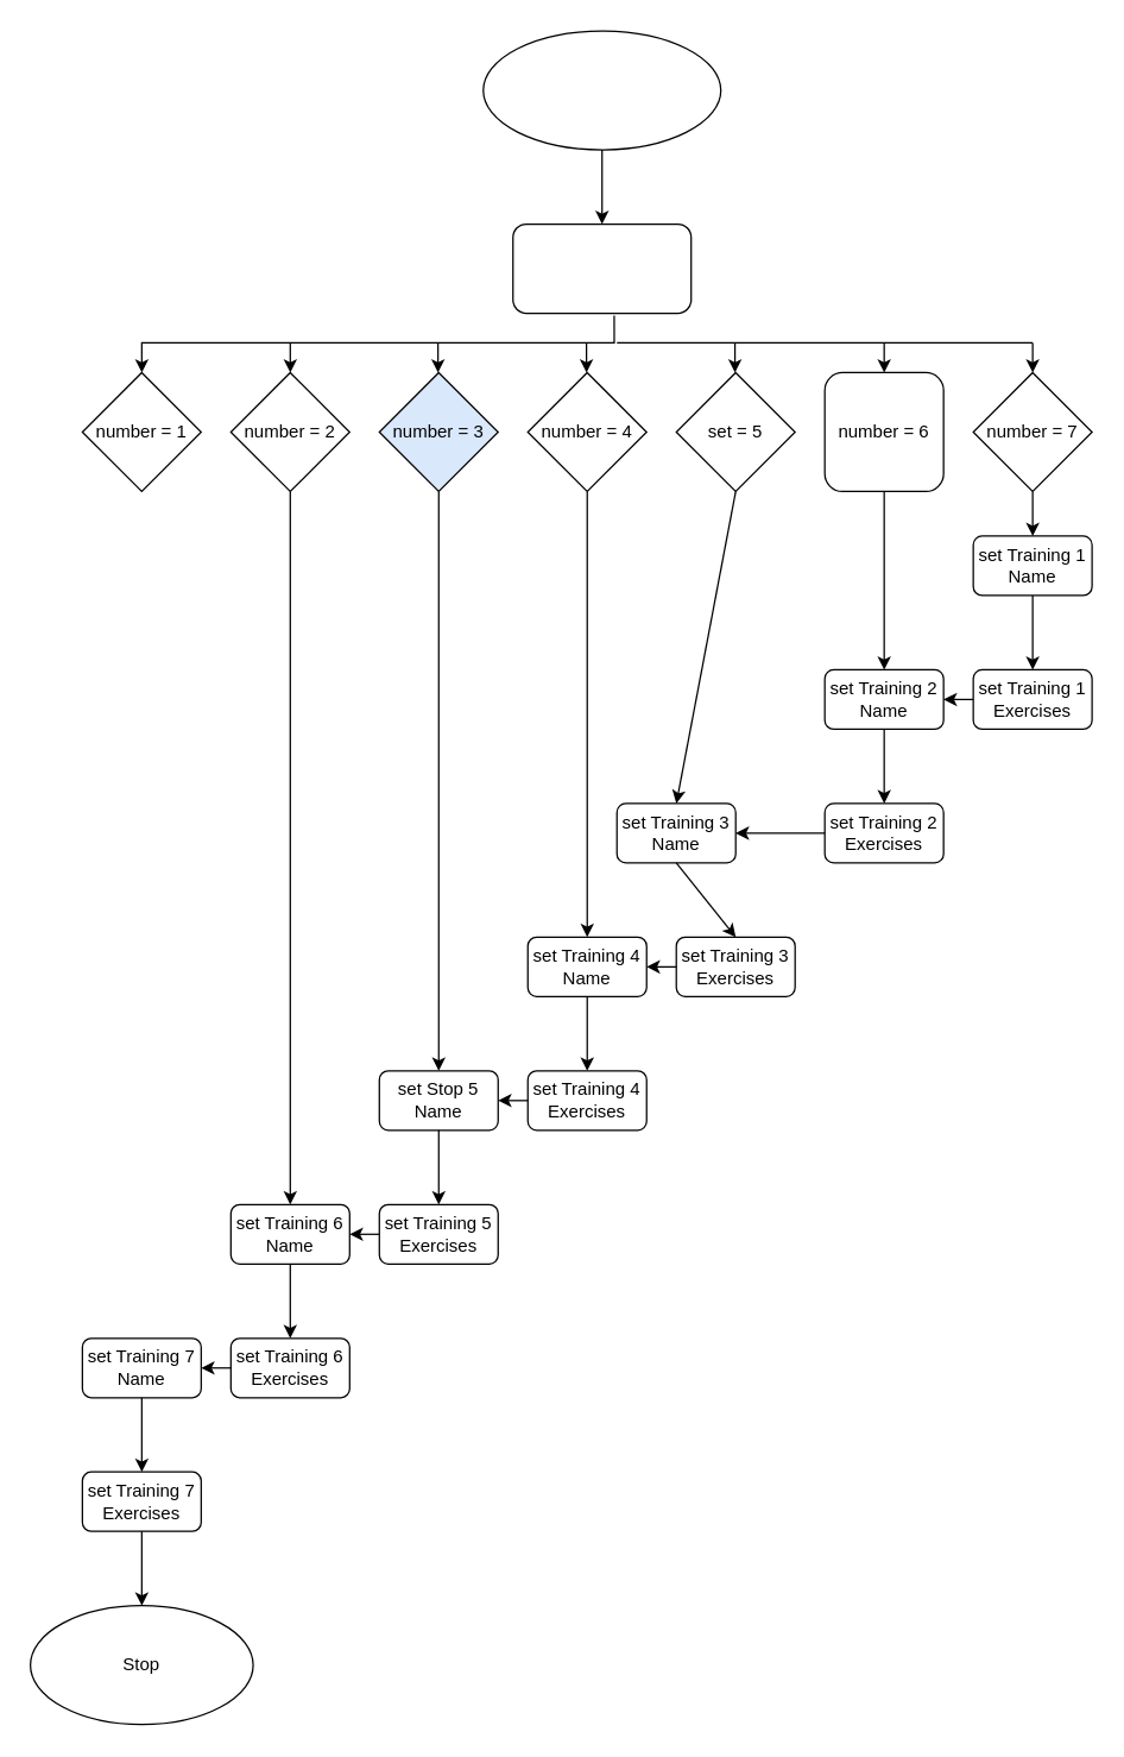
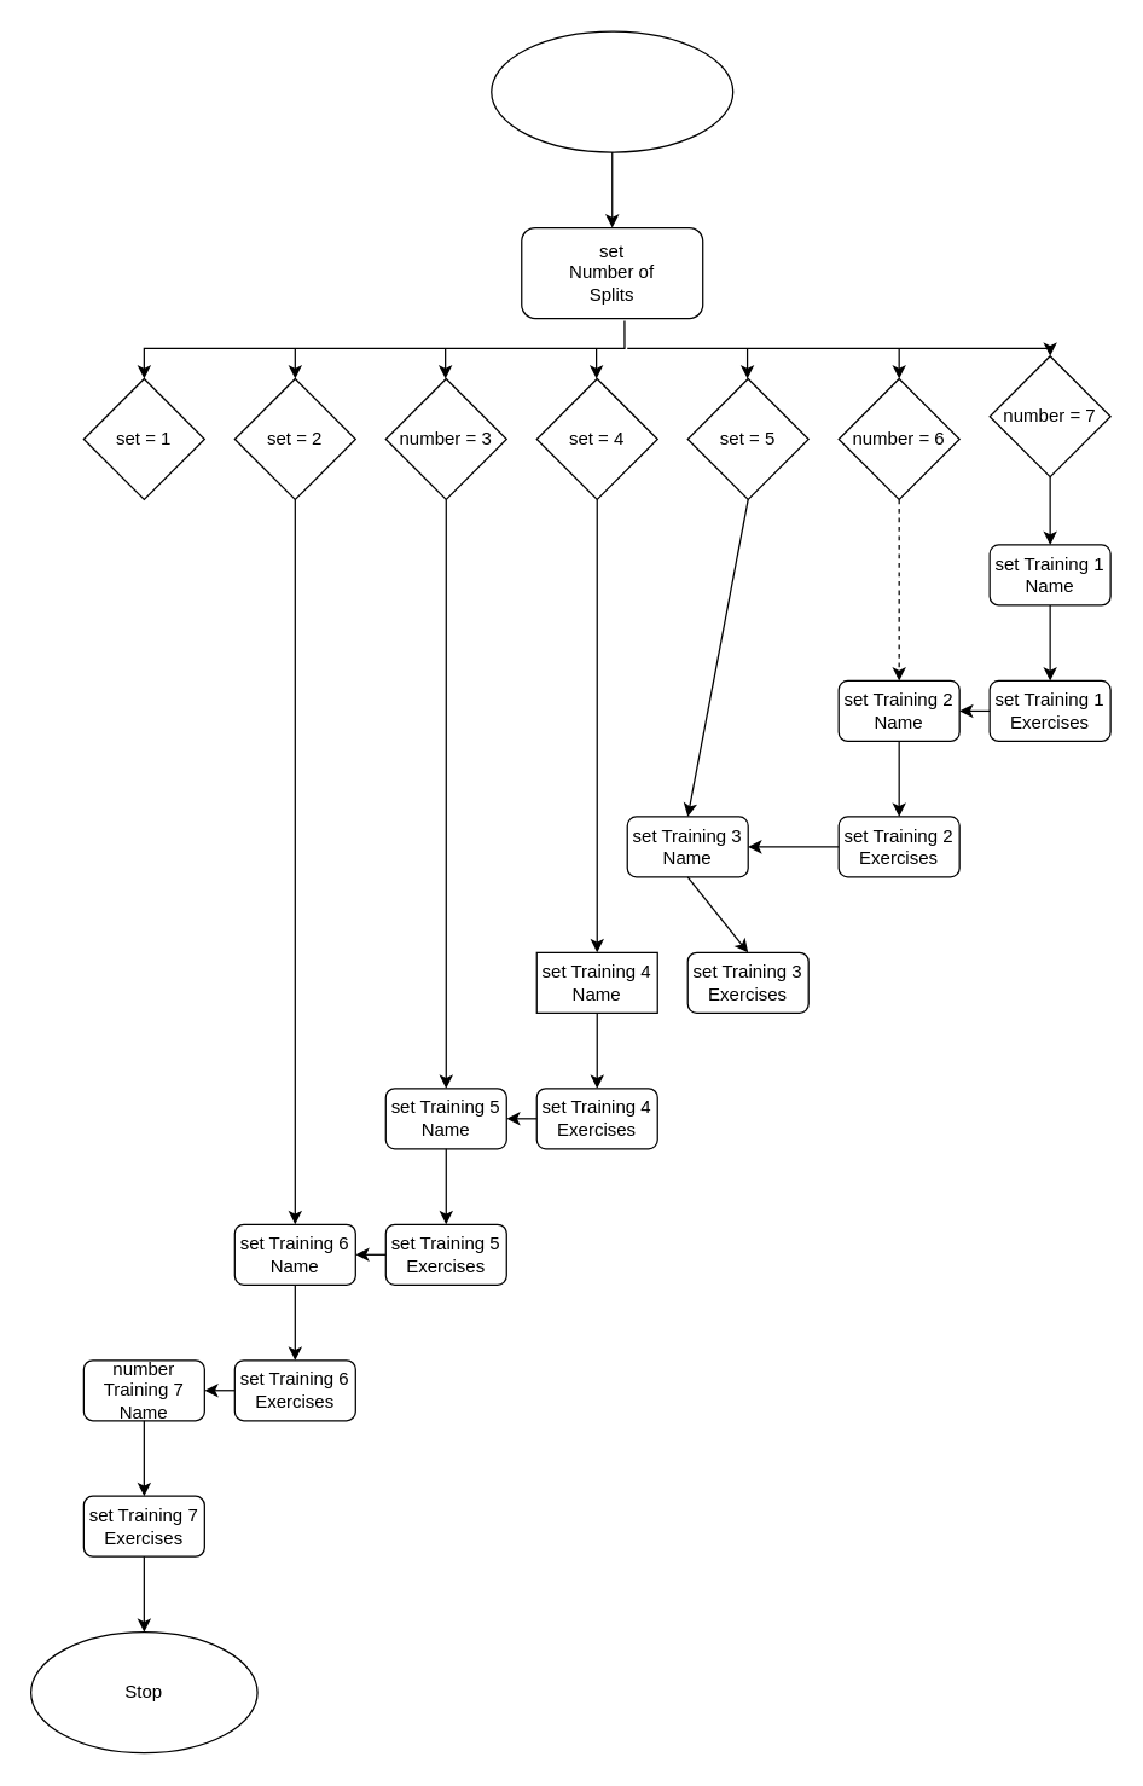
  <mxCell id="0" />
  <mxCell id="1" parent="0" />
  <mxCell id="2" value="" style="ellipse;whiteSpace=wrap;html=1;" vertex="1" parent="1"><mxGeometry x="325" y="20" width="160" height="80" as="geometry" /></mxCell>
  <mxCell id="3" value="" style="endArrow=classic;html=1;rounded=0;exitX=0.5;exitY=1;exitDx=0;exitDy=0;" edge="1" parent="1" source="2"><mxGeometry width="50" height="50" relative="1" as="geometry"><mxPoint x="395" y="440" as="sourcePoint" /><mxPoint x="405" y="150" as="targetPoint" /></mxGeometry></mxCell>
  <mxCell id="4" style="edgeStyle=orthogonalEdgeStyle;rounded=0;orthogonalLoop=1;jettySize=auto;html=1;entryX=0.5;entryY=0;entryDx=0;entryDy=0;exitX=0.568;exitY=1.026;exitDx=0;exitDy=0;exitPerimeter=0;" edge="1" parent="1" source="5" target="7"><mxGeometry relative="1" as="geometry"><mxPoint x="695" y="230" as="sourcePoint" /><Array as="points"><mxPoint x="413" y="230" /><mxPoint x="95" y="230" /></Array></mxGeometry></mxCell>
  <mxCell id="5" value="" style="rounded=1;whiteSpace=wrap;html=1;" vertex="1" parent="1"><mxGeometry x="345" y="150" width="120" height="60" as="geometry" /></mxCell>
- <mxCell id="7" value="number = 1" style="rhombus;whiteSpace=wrap;html=1;" vertex="1" parent="1"><mxGeometry x="55" y="250" width="80" height="80" as="geometry" /></mxCell>
- <mxCell id="8" value="number = 2" style="rhombus;whiteSpace=wrap;html=1;" vertex="1" parent="1"><mxGeometry x="155" y="250" width="80" height="80" as="geometry" /></mxCell>
- <mxCell id="9" value="number = 3" style="rhombus;whiteSpace=wrap;html=1;fillColor=#dae8fc;" vertex="1" parent="1"><mxGeometry x="255" y="250" width="80" height="80" as="geometry" /></mxCell>
- <mxCell id="10" value="number = 4" style="rhombus;whiteSpace=wrap;html=1;" vertex="1" parent="1"><mxGeometry x="355" y="250" width="80" height="80" as="geometry" /></mxCell>
- <mxCell id="11" value="number = 6" style="whiteSpace=wrap;html=1;rounded=1;" vertex="1" parent="1"><mxGeometry x="555" y="250" width="80" height="80" as="geometry" /></mxCell>
- <mxCell id="12" value="number = 7" style="rhombus;whiteSpace=wrap;html=1;" vertex="1" parent="1"><mxGeometry x="655" y="250" width="80" height="80" as="geometry" /></mxCell>
+ <mxCell id="6" value="set Number of Splits" style="text;html=1;align=center;verticalAlign=middle;whiteSpace=wrap;rounded=0;" vertex="1" parent="1"><mxGeometry x="375" y="165" width="60" height="30" as="geometry" /></mxCell>
+ <mxCell id="7" value="set = 1" style="rhombus;whiteSpace=wrap;html=1;" vertex="1" parent="1"><mxGeometry x="55" y="250" width="80" height="80" as="geometry" /></mxCell>
+ <mxCell id="8" value="set = 2" style="rhombus;whiteSpace=wrap;html=1;" vertex="1" parent="1"><mxGeometry x="155" y="250" width="80" height="80" as="geometry" /></mxCell>
+ <mxCell id="9" value="number = 3" style="rhombus;whiteSpace=wrap;html=1;" vertex="1" parent="1"><mxGeometry x="255" y="250" width="80" height="80" as="geometry" /></mxCell>
+ <mxCell id="10" value="set = 4" style="rhombus;whiteSpace=wrap;html=1;" vertex="1" parent="1"><mxGeometry x="355" y="250" width="80" height="80" as="geometry" /></mxCell>
+ <mxCell id="11" value="number = 6" style="rhombus;whiteSpace=wrap;html=1;" vertex="1" parent="1"><mxGeometry x="555" y="250" width="80" height="80" as="geometry" /></mxCell>
+ <mxCell id="12" value="number = 7" style="rhombus;whiteSpace=wrap;html=1;" vertex="1" parent="1"><mxGeometry x="655" y="235" width="80" height="80" as="geometry" /></mxCell>
  <mxCell id="13" value="" style="endArrow=classic;html=1;rounded=0;entryX=0.5;entryY=0;entryDx=0;entryDy=0;" edge="1" parent="1" target="8"><mxGeometry width="50" height="50" relative="1" as="geometry"><mxPoint x="195" y="230" as="sourcePoint" /><mxPoint x="445" y="390" as="targetPoint" /></mxGeometry></mxCell>
  <mxCell id="14" value="" style="endArrow=classic;html=1;rounded=0;entryX=0.5;entryY=0;entryDx=0;entryDy=0;" edge="1" parent="1"><mxGeometry width="50" height="50" relative="1" as="geometry"><mxPoint x="494.5" y="230" as="sourcePoint" /><mxPoint x="494.5" y="250" as="targetPoint" /></mxGeometry></mxCell>
  <mxCell id="15" value="" style="endArrow=classic;html=1;rounded=0;entryX=0.5;entryY=0;entryDx=0;entryDy=0;" edge="1" parent="1"><mxGeometry width="50" height="50" relative="1" as="geometry"><mxPoint x="294.5" y="230" as="sourcePoint" /><mxPoint x="294.5" y="250" as="targetPoint" /></mxGeometry></mxCell>
  <mxCell id="16" value="" style="endArrow=classic;html=1;rounded=0;entryX=0.5;entryY=0;entryDx=0;entryDy=0;" edge="1" parent="1"><mxGeometry width="50" height="50" relative="1" as="geometry"><mxPoint x="394.5" y="230" as="sourcePoint" /><mxPoint x="394.5" y="250" as="targetPoint" /></mxGeometry></mxCell>
  <mxCell id="17" value="" style="endArrow=classic;html=1;rounded=0;entryX=0.5;entryY=0;entryDx=0;entryDy=0;" edge="1" parent="1" source="19"><mxGeometry width="50" height="50" relative="1" as="geometry"><mxPoint x="514.5" y="250" as="sourcePoint" /><mxPoint x="514.5" y="270" as="targetPoint" /></mxGeometry></mxCell>
  <mxCell id="18" value="" style="endArrow=classic;html=1;rounded=0;entryX=0.5;entryY=0;entryDx=0;entryDy=0;" edge="1" parent="1" target="11"><mxGeometry width="50" height="50" relative="1" as="geometry"><mxPoint x="595" y="230" as="sourcePoint" /><mxPoint x="514.5" y="270" as="targetPoint" /></mxGeometry></mxCell>
  <mxCell id="19" value="set = 5" style="rhombus;whiteSpace=wrap;html=1;" vertex="1" parent="1"><mxGeometry x="455" y="250" width="80" height="80" as="geometry" /></mxCell>
  <mxCell id="20" value="" style="endArrow=classic;html=1;rounded=0;entryX=0.5;entryY=0;entryDx=0;entryDy=0;" edge="1" parent="1" target="12"><mxGeometry width="50" height="50" relative="1" as="geometry"><mxPoint x="695" y="230" as="sourcePoint" /><mxPoint x="445" y="390" as="targetPoint" /></mxGeometry></mxCell>
  <mxCell id="21" value="" style="endArrow=none;html=1;rounded=0;" edge="1" parent="1"><mxGeometry width="50" height="50" relative="1" as="geometry"><mxPoint x="415" y="230" as="sourcePoint" /><mxPoint x="695" y="230" as="targetPoint" /></mxGeometry></mxCell>
- <mxCell id="22" value="set Training 7 Name" style="rounded=1;whiteSpace=wrap;html=1;" vertex="1" parent="1"><mxGeometry x="55" y="900" width="80" height="40" as="geometry" /></mxCell>
+ <mxCell id="22" value="number Training 7 Name" style="rounded=1;whiteSpace=wrap;html=1;" vertex="1" parent="1"><mxGeometry x="55" y="900" width="80" height="40" as="geometry" /></mxCell>
  <mxCell id="23" value="" style="endArrow=classic;html=1;rounded=0;exitX=0.5;exitY=1;exitDx=0;exitDy=0;" edge="1" parent="1" source="22"><mxGeometry width="50" height="50" relative="1" as="geometry"><mxPoint x="395" y="980" as="sourcePoint" /><mxPoint x="95" y="990" as="targetPoint" /></mxGeometry></mxCell>
  <mxCell id="24" value="set Training 7 Exercises" style="rounded=1;whiteSpace=wrap;html=1;" vertex="1" parent="1"><mxGeometry x="55" y="990" width="80" height="40" as="geometry" /></mxCell>
  <mxCell id="25" value="set Training 1 Name" style="rounded=1;whiteSpace=wrap;html=1;" vertex="1" parent="1"><mxGeometry x="655" y="360" width="80" height="40" as="geometry" /></mxCell>
  <mxCell id="26" value="" style="endArrow=classic;html=1;rounded=0;exitX=0.5;exitY=1;exitDx=0;exitDy=0;" edge="1" parent="1" source="25"><mxGeometry width="50" height="50" relative="1" as="geometry"><mxPoint x="995" y="440" as="sourcePoint" /><mxPoint x="695" y="450" as="targetPoint" /></mxGeometry></mxCell>
  <mxCell id="27" value="set Training 1 Exercises" style="rounded=1;whiteSpace=wrap;html=1;" vertex="1" parent="1"><mxGeometry x="655" y="450" width="80" height="40" as="geometry" /></mxCell>
  <mxCell id="28" value="set Training 2 Name" style="rounded=1;whiteSpace=wrap;html=1;" vertex="1" parent="1"><mxGeometry x="555" y="450" width="80" height="40" as="geometry" /></mxCell>
  <mxCell id="29" value="" style="endArrow=classic;html=1;rounded=0;exitX=0.5;exitY=1;exitDx=0;exitDy=0;" edge="1" parent="1" source="28"><mxGeometry width="50" height="50" relative="1" as="geometry"><mxPoint x="895" y="530" as="sourcePoint" /><mxPoint x="595" y="540" as="targetPoint" /></mxGeometry></mxCell>
  <mxCell id="30" value="set Training 2 Exercises" style="rounded=1;whiteSpace=wrap;html=1;" vertex="1" parent="1"><mxGeometry x="555" y="540" width="80" height="40" as="geometry" /></mxCell>
  <mxCell id="31" value="set Training 3 Name" style="rounded=1;whiteSpace=wrap;html=1;" vertex="1" parent="1"><mxGeometry x="415" y="540" width="80" height="40" as="geometry" /></mxCell>
  <mxCell id="32" value="" style="endArrow=classic;html=1;rounded=0;exitX=0.5;exitY=1;exitDx=0;exitDy=0;" edge="1" parent="1" source="31"><mxGeometry width="50" height="50" relative="1" as="geometry"><mxPoint x="795" y="620" as="sourcePoint" /><mxPoint x="495" y="630" as="targetPoint" /></mxGeometry></mxCell>
  <mxCell id="33" value="set Training 3 Exercises" style="rounded=1;whiteSpace=wrap;html=1;" vertex="1" parent="1"><mxGeometry x="455" y="630" width="80" height="40" as="geometry" /></mxCell>
- <mxCell id="34" value="set Training 4 Name" style="rounded=1;whiteSpace=wrap;html=1;" vertex="1" parent="1"><mxGeometry x="355" y="630" width="80" height="40" as="geometry" /></mxCell>
+ <mxCell id="34" value="set Training 4 Name" style="whiteSpace=wrap;html=1;rounded=0;" vertex="1" parent="1"><mxGeometry x="355" y="630" width="80" height="40" as="geometry" /></mxCell>
  <mxCell id="35" value="" style="endArrow=classic;html=1;rounded=0;exitX=0.5;exitY=1;exitDx=0;exitDy=0;" edge="1" parent="1" source="34"><mxGeometry width="50" height="50" relative="1" as="geometry"><mxPoint x="695" y="710" as="sourcePoint" /><mxPoint x="395" y="720" as="targetPoint" /></mxGeometry></mxCell>
  <mxCell id="36" value="set Training 4 Exercises" style="rounded=1;whiteSpace=wrap;html=1;" vertex="1" parent="1"><mxGeometry x="355" y="720" width="80" height="40" as="geometry" /></mxCell>
- <mxCell id="37" value="set Stop 5 Name" style="rounded=1;whiteSpace=wrap;html=1;" vertex="1" parent="1"><mxGeometry x="255" y="720" width="80" height="40" as="geometry" /></mxCell>
+ <mxCell id="37" value="set Training 5 Name" style="rounded=1;whiteSpace=wrap;html=1;" vertex="1" parent="1"><mxGeometry x="255" y="720" width="80" height="40" as="geometry" /></mxCell>
  <mxCell id="38" value="" style="endArrow=classic;html=1;rounded=0;exitX=0.5;exitY=1;exitDx=0;exitDy=0;" edge="1" parent="1" source="37"><mxGeometry width="50" height="50" relative="1" as="geometry"><mxPoint x="595" y="800" as="sourcePoint" /><mxPoint x="295" y="810" as="targetPoint" /></mxGeometry></mxCell>
  <mxCell id="39" value="set Training 5 Exercises" style="rounded=1;whiteSpace=wrap;html=1;" vertex="1" parent="1"><mxGeometry x="255" y="810" width="80" height="40" as="geometry" /></mxCell>
  <mxCell id="40" value="set Training 6 Name" style="rounded=1;whiteSpace=wrap;html=1;" vertex="1" parent="1"><mxGeometry x="155" y="810" width="80" height="40" as="geometry" /></mxCell>
  <mxCell id="41" value="" style="endArrow=classic;html=1;rounded=0;exitX=0.5;exitY=1;exitDx=0;exitDy=0;" edge="1" parent="1" source="40"><mxGeometry width="50" height="50" relative="1" as="geometry"><mxPoint x="495" y="890" as="sourcePoint" /><mxPoint x="195" y="900" as="targetPoint" /></mxGeometry></mxCell>
  <mxCell id="42" value="set Training 6 Exercises" style="rounded=1;whiteSpace=wrap;html=1;" vertex="1" parent="1"><mxGeometry x="155" y="900" width="80" height="40" as="geometry" /></mxCell>
  <mxCell id="43" value="" style="endArrow=classic;html=1;rounded=0;exitX=0.5;exitY=1;exitDx=0;exitDy=0;entryX=0.5;entryY=0;entryDx=0;entryDy=0;" edge="1" parent="1" source="10" target="34"><mxGeometry width="50" height="50" relative="1" as="geometry"><mxPoint x="385" y="690" as="sourcePoint" /><mxPoint x="435" y="640" as="targetPoint" /></mxGeometry></mxCell>
  <mxCell id="44" value="" style="endArrow=classic;html=1;rounded=0;exitX=0.5;exitY=1;exitDx=0;exitDy=0;entryX=0.5;entryY=0;entryDx=0;entryDy=0;" edge="1" parent="1" source="8" target="40"><mxGeometry width="50" height="50" relative="1" as="geometry"><mxPoint x="385" y="690" as="sourcePoint" /><mxPoint x="435" y="640" as="targetPoint" /></mxGeometry></mxCell>
  <mxCell id="45" value="" style="endArrow=classic;html=1;rounded=0;exitX=0.5;exitY=1;exitDx=0;exitDy=0;entryX=0.5;entryY=0;entryDx=0;entryDy=0;" edge="1" parent="1" source="9" target="37"><mxGeometry width="50" height="50" relative="1" as="geometry"><mxPoint x="385" y="690" as="sourcePoint" /><mxPoint x="435" y="640" as="targetPoint" /></mxGeometry></mxCell>
  <mxCell id="46" value="" style="endArrow=classic;html=1;rounded=0;exitX=0.5;exitY=1;exitDx=0;exitDy=0;entryX=0.5;entryY=0;entryDx=0;entryDy=0;" edge="1" parent="1" source="19" target="31"><mxGeometry width="50" height="50" relative="1" as="geometry"><mxPoint x="385" y="690" as="sourcePoint" /><mxPoint x="435" y="640" as="targetPoint" /></mxGeometry></mxCell>
- <mxCell id="47" value="" style="endArrow=classic;html=1;rounded=0;exitX=0.5;exitY=1;exitDx=0;exitDy=0;entryX=0.5;entryY=0;entryDx=0;entryDy=0;" edge="1" parent="1" source="11" target="28"><mxGeometry width="50" height="50" relative="1" as="geometry"><mxPoint x="385" y="690" as="sourcePoint" /><mxPoint x="435" y="640" as="targetPoint" /></mxGeometry></mxCell>
+ <mxCell id="47" value="" style="endArrow=classic;html=1;rounded=0;exitX=0.5;exitY=1;exitDx=0;exitDy=0;entryX=0.5;entryY=0;entryDx=0;entryDy=0;dashed=1;" edge="1" parent="1" source="11" target="28"><mxGeometry width="50" height="50" relative="1" as="geometry"><mxPoint x="385" y="690" as="sourcePoint" /><mxPoint x="435" y="640" as="targetPoint" /></mxGeometry></mxCell>
  <mxCell id="48" value="" style="endArrow=classic;html=1;rounded=0;entryX=0.5;entryY=0;entryDx=0;entryDy=0;exitX=0.5;exitY=1;exitDx=0;exitDy=0;" edge="1" parent="1" source="12" target="25"><mxGeometry width="50" height="50" relative="1" as="geometry"><mxPoint x="385" y="690" as="sourcePoint" /><mxPoint x="435" y="640" as="targetPoint" /></mxGeometry></mxCell>
  <mxCell id="49" value="" style="endArrow=classic;html=1;rounded=0;exitX=0;exitY=0.5;exitDx=0;exitDy=0;entryX=1;entryY=0.5;entryDx=0;entryDy=0;" edge="1" parent="1" source="27" target="28"><mxGeometry width="50" height="50" relative="1" as="geometry"><mxPoint x="385" y="690" as="sourcePoint" /><mxPoint x="435" y="640" as="targetPoint" /></mxGeometry></mxCell>
  <mxCell id="50" value="" style="endArrow=classic;html=1;rounded=0;exitX=0;exitY=0.5;exitDx=0;exitDy=0;entryX=1;entryY=0.5;entryDx=0;entryDy=0;" edge="1" parent="1" source="30" target="31"><mxGeometry width="50" height="50" relative="1" as="geometry"><mxPoint x="385" y="690" as="sourcePoint" /><mxPoint x="435" y="640" as="targetPoint" /></mxGeometry></mxCell>
- <mxCell id="51" value="" style="endArrow=classic;html=1;rounded=0;exitX=0;exitY=0.5;exitDx=0;exitDy=0;entryX=1;entryY=0.5;entryDx=0;entryDy=0;" edge="1" parent="1" source="33" target="34"><mxGeometry width="50" height="50" relative="1" as="geometry"><mxPoint x="385" y="690" as="sourcePoint" /><mxPoint x="435" y="640" as="targetPoint" /></mxGeometry></mxCell>
  <mxCell id="52" value="" style="endArrow=classic;html=1;rounded=0;exitX=0;exitY=0.5;exitDx=0;exitDy=0;entryX=1;entryY=0.5;entryDx=0;entryDy=0;" edge="1" parent="1" source="36" target="37"><mxGeometry width="50" height="50" relative="1" as="geometry"><mxPoint x="465" y="660" as="sourcePoint" /><mxPoint x="445" y="660" as="targetPoint" /></mxGeometry></mxCell>
  <mxCell id="53" value="" style="endArrow=classic;html=1;rounded=0;exitX=0;exitY=0.5;exitDx=0;exitDy=0;entryX=1;entryY=0.5;entryDx=0;entryDy=0;" edge="1" parent="1" source="39" target="40"><mxGeometry width="50" height="50" relative="1" as="geometry"><mxPoint x="385" y="690" as="sourcePoint" /><mxPoint x="435" y="640" as="targetPoint" /></mxGeometry></mxCell>
  <mxCell id="54" value="" style="endArrow=classic;html=1;rounded=0;exitX=0;exitY=0.5;exitDx=0;exitDy=0;entryX=1;entryY=0.5;entryDx=0;entryDy=0;" edge="1" parent="1" source="42" target="22"><mxGeometry width="50" height="50" relative="1" as="geometry"><mxPoint x="385" y="690" as="sourcePoint" /><mxPoint x="435" y="640" as="targetPoint" /></mxGeometry></mxCell>
  <mxCell id="55" value="" style="endArrow=classic;html=1;rounded=0;exitX=0.5;exitY=1;exitDx=0;exitDy=0;" edge="1" parent="1" source="24"><mxGeometry width="50" height="50" relative="1" as="geometry"><mxPoint x="345" y="910" as="sourcePoint" /><mxPoint x="95" y="1080" as="targetPoint" /></mxGeometry></mxCell>
  <mxCell id="56" value="Stop" style="ellipse;whiteSpace=wrap;html=1;" vertex="1" parent="1"><mxGeometry x="20" y="1080" width="150" height="80" as="geometry" /></mxCell>
